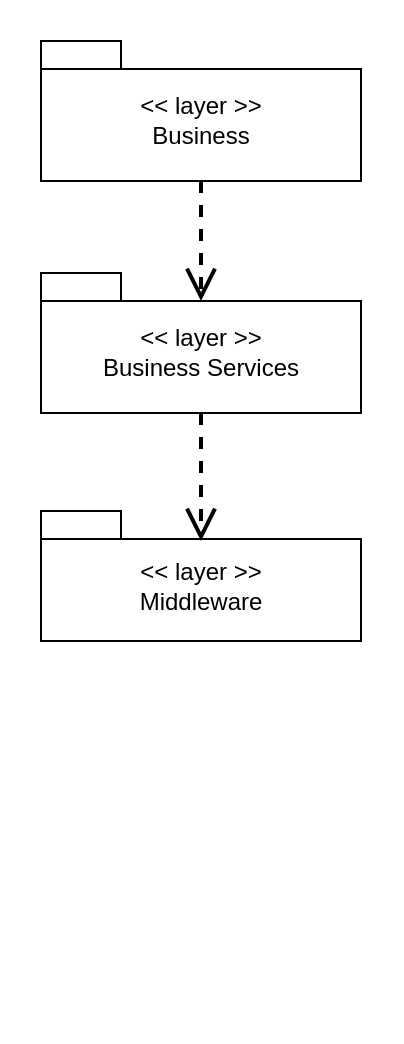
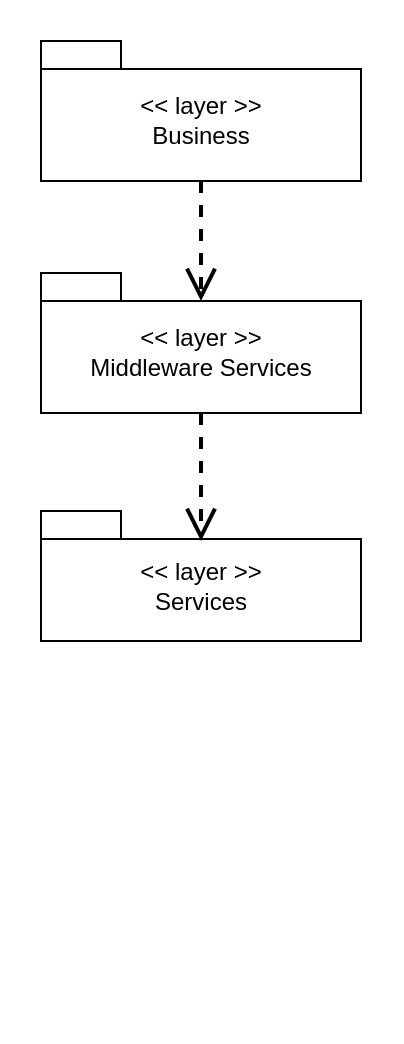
  <mxCell id="0" />
  <mxCell id="1" parent="0" />
  <mxCell id="2" value="&lt;span style=&quot;font-weight: normal&quot;&gt;&amp;lt;&amp;lt; layer &amp;gt;&amp;gt;&lt;br&gt;Business&lt;br&gt;&lt;/span&gt;" style="shape=folder;fontStyle=1;spacingTop=10;tabWidth=40;tabHeight=14;tabPosition=left;html=1;" parent="1" vertex="1"><mxGeometry x="20" y="20" width="160" height="70" as="geometry" /></mxCell>
  <mxCell id="3" value="" style="ellipse;whiteSpace=wrap;html=1;aspect=fixed;" parent="1" vertex="1"><mxGeometry x="20" y="500" as="geometry" /></mxCell>
- <mxCell id="4" value="&lt;span style=&quot;font-weight: normal&quot;&gt;&amp;lt;&amp;lt; layer &amp;gt;&amp;gt;&lt;br&gt;Business Services&lt;br&gt;&lt;/span&gt;" style="shape=folder;fontStyle=1;spacingTop=10;tabWidth=40;tabHeight=14;tabPosition=left;html=1;" parent="1" vertex="1"><mxGeometry x="20" y="136" width="160" height="70" as="geometry" /></mxCell>
- <mxCell id="5" value="&lt;span style=&quot;font-weight: normal&quot;&gt;&amp;lt;&amp;lt; layer &amp;gt;&amp;gt;&lt;br&gt;Middleware&lt;br&gt;&lt;/span&gt;" style="shape=folder;fontStyle=1;spacingTop=10;tabWidth=40;tabHeight=14;tabPosition=left;html=1;" parent="1" vertex="1"><mxGeometry x="20" y="255" width="160" height="65" as="geometry" /></mxCell>
+ <mxCell id="4" value="&lt;span style=&quot;font-weight: normal&quot;&gt;&amp;lt;&amp;lt; layer &amp;gt;&amp;gt;&lt;br&gt;Middleware Services&lt;br&gt;&lt;/span&gt;" style="shape=folder;fontStyle=1;spacingTop=10;tabWidth=40;tabHeight=14;tabPosition=left;html=1;" parent="1" vertex="1"><mxGeometry x="20" y="136" width="160" height="70" as="geometry" /></mxCell>
+ <mxCell id="5" value="&lt;span style=&quot;font-weight: normal&quot;&gt;&amp;lt;&amp;lt; layer &amp;gt;&amp;gt;&lt;br&gt;Services&lt;br&gt;&lt;/span&gt;" style="shape=folder;fontStyle=1;spacingTop=10;tabWidth=40;tabHeight=14;tabPosition=left;html=1;" parent="1" vertex="1"><mxGeometry x="20" y="255" width="160" height="65" as="geometry" /></mxCell>
  <mxCell id="6" value="" style="endArrow=open;endSize=12;dashed=1;html=1;strokeWidth=2;" parent="1" source="4" edge="1"><mxGeometry width="160" relative="1" as="geometry"><mxPoint x="60" y="340" as="sourcePoint" /><mxPoint x="100" y="270" as="targetPoint" /></mxGeometry></mxCell>
  <mxCell id="7" value="" style="endArrow=open;endSize=12;dashed=1;html=1;strokeWidth=2;exitX=0.5;exitY=1;exitDx=0;exitDy=0;exitPerimeter=0;" parent="1" source="2" edge="1"><mxGeometry width="160" relative="1" as="geometry"><mxPoint x="100" y="100" as="sourcePoint" /><mxPoint x="100" y="150" as="targetPoint" /></mxGeometry></mxCell>
